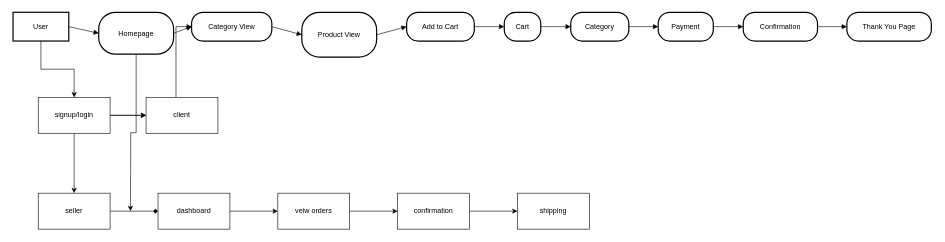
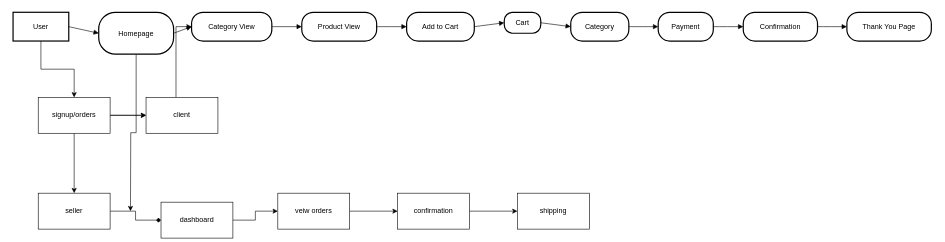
  <mxCell id="0" />
  <mxCell id="1" parent="0" />
  <mxCell id="2" value="" style="edgeStyle=orthogonalEdgeStyle;rounded=0;orthogonalLoop=1;jettySize=auto;html=1;" edge="1" parent="1" source="3" target="26"><mxGeometry relative="1" as="geometry" /></mxCell>
  <mxCell id="3" value="User" style="whiteSpace=wrap;strokeWidth=2;" parent="1" vertex="1"><mxGeometry x="20" y="20" width="93" height="48" as="geometry" /></mxCell>
  <mxCell id="4" value="" style="edgeStyle=orthogonalEdgeStyle;rounded=0;orthogonalLoop=1;jettySize=auto;html=1;" edge="1" parent="1" source="5"><mxGeometry relative="1" as="geometry"><mxPoint x="216" y="352" as="targetPoint" /></mxGeometry></mxCell>
  <mxCell id="5" value="Homepage" style="rounded=1;arcSize=40;strokeWidth=2" parent="1" vertex="1"><mxGeometry x="163" y="20" width="125" height="70" as="geometry" /></mxCell>
  <mxCell id="6" value="Category View" style="rounded=1;arcSize=40;strokeWidth=2" parent="1" vertex="1"><mxGeometry x="318" y="20" width="134" height="48" as="geometry" /></mxCell>
- <mxCell id="7" value="Product View" style="rounded=1;arcSize=40;strokeWidth=2" parent="1" vertex="1"><mxGeometry x="502" y="20" width="125" height="75" as="geometry" /></mxCell>
+ <mxCell id="7" value="Product View" style="rounded=1;arcSize=40;strokeWidth=2" parent="1" vertex="1"><mxGeometry x="502" y="20" width="125" height="48" as="geometry" /></mxCell>
  <mxCell id="8" value="Add to Cart" style="rounded=1;arcSize=40;strokeWidth=2" parent="1" vertex="1"><mxGeometry x="677" y="20" width="113" height="48" as="geometry" /></mxCell>
- <mxCell id="9" value="Cart" style="rounded=1;arcSize=40;strokeWidth=2" parent="1" vertex="1"><mxGeometry x="840" y="20" width="61" height="48" as="geometry" /></mxCell>
+ <mxCell id="9" value="Cart" style="rounded=1;arcSize=40;strokeWidth=2" parent="1" vertex="1"><mxGeometry x="840" y="20" width="61" height="35" as="geometry" /></mxCell>
  <mxCell id="10" value="Category" style="rounded=1;arcSize=40;strokeWidth=2" parent="1" vertex="1"><mxGeometry x="951" y="20" width="97" height="48" as="geometry" /></mxCell>
  <mxCell id="11" value="Payment" style="rounded=1;arcSize=40;strokeWidth=2" parent="1" vertex="1"><mxGeometry x="1097" y="20" width="92" height="48" as="geometry" /></mxCell>
  <mxCell id="12" value="Confirmation" style="rounded=1;arcSize=40;strokeWidth=2" parent="1" vertex="1"><mxGeometry x="1239" y="20" width="124" height="48" as="geometry" /></mxCell>
  <mxCell id="13" value="Thank You Page" style="rounded=1;arcSize=40;strokeWidth=2" parent="1" vertex="1"><mxGeometry x="1412" y="20" width="141" height="48" as="geometry" /></mxCell>
  <mxCell id="14" value="" style="curved=1;startArrow=none;endArrow=block;exitX=1;exitY=0.5;entryX=0;entryY=0.5;" parent="1" source="3" target="5" edge="1"><mxGeometry relative="1" as="geometry"><Array as="points" /></mxGeometry></mxCell>
  <mxCell id="15" value="" style="curved=1;startArrow=none;endArrow=block;exitX=1;exitY=0.5;entryX=0;entryY=0.5;" parent="1" source="5" target="6" edge="1"><mxGeometry relative="1" as="geometry"><Array as="points" /></mxGeometry></mxCell>
  <mxCell id="16" value="" style="curved=1;startArrow=none;endArrow=block;exitX=1;exitY=0.5;entryX=0;entryY=0.5;" parent="1" source="6" target="7" edge="1"><mxGeometry relative="1" as="geometry"><Array as="points" /></mxGeometry></mxCell>
  <mxCell id="17" value="" style="curved=1;startArrow=none;endArrow=block;exitX=1;exitY=0.5;entryX=0;entryY=0.5;" parent="1" source="7" target="8" edge="1"><mxGeometry relative="1" as="geometry"><Array as="points" /></mxGeometry></mxCell>
  <mxCell id="18" value="" style="curved=1;startArrow=none;endArrow=block;exitX=1;exitY=0.5;entryX=0;entryY=0.5;" parent="1" source="8" target="9" edge="1"><mxGeometry relative="1" as="geometry"><Array as="points" /></mxGeometry></mxCell>
  <mxCell id="19" value="" style="curved=1;startArrow=none;endArrow=block;exitX=0.99;exitY=0.5;entryX=0;entryY=0.5;" parent="1" source="9" target="10" edge="1"><mxGeometry relative="1" as="geometry"><Array as="points" /></mxGeometry></mxCell>
  <mxCell id="20" value="" style="curved=1;startArrow=none;endArrow=block;exitX=0.99;exitY=0.5;entryX=0;entryY=0.5;" parent="1" source="10" target="11" edge="1"><mxGeometry relative="1" as="geometry"><Array as="points" /></mxGeometry></mxCell>
  <mxCell id="21" value="" style="curved=1;startArrow=none;endArrow=block;exitX=1;exitY=0.5;entryX=0;entryY=0.5;" parent="1" source="11" target="12" edge="1"><mxGeometry relative="1" as="geometry"><Array as="points" /></mxGeometry></mxCell>
  <mxCell id="22" value="" style="curved=1;startArrow=none;endArrow=block;exitX=1;exitY=0.5;entryX=0;entryY=0.5;" parent="1" source="12" target="13" edge="1"><mxGeometry relative="1" as="geometry"><Array as="points" /></mxGeometry></mxCell>
  <mxCell id="23" value="" style="edgeStyle=orthogonalEdgeStyle;rounded=0;orthogonalLoop=1;jettySize=auto;html=1;" edge="1" parent="1" source="26" target="28"><mxGeometry relative="1" as="geometry" /></mxCell>
  <mxCell id="24" value="" style="edgeStyle=orthogonalEdgeStyle;rounded=0;orthogonalLoop=1;jettySize=auto;html=1;" edge="1" parent="1" source="26" target="28"><mxGeometry relative="1" as="geometry" /></mxCell>
  <mxCell id="25" value="" style="edgeStyle=orthogonalEdgeStyle;rounded=0;orthogonalLoop=1;jettySize=auto;html=1;" edge="1" parent="1" source="26" target="30"><mxGeometry relative="1" as="geometry" /></mxCell>
- <mxCell id="26" value="signup/login" style="rounded=0;whiteSpace=wrap;html=1;" vertex="1" parent="1"><mxGeometry x="62" y="162" width="120" height="60" as="geometry" /></mxCell>
+ <mxCell id="26" value="signup/orders" style="rounded=0;whiteSpace=wrap;html=1;" vertex="1" parent="1"><mxGeometry x="62" y="162" width="120" height="60" as="geometry" /></mxCell>
  <mxCell id="27" value="" style="edgeStyle=orthogonalEdgeStyle;rounded=0;orthogonalLoop=1;jettySize=auto;html=1;" edge="1" parent="1" source="28" target="6"><mxGeometry relative="1" as="geometry"><Array as="points"><mxPoint x="292" y="44" /></Array></mxGeometry></mxCell>
  <mxCell id="28" value="client" style="whiteSpace=wrap;html=1;rounded=0;" vertex="1" parent="1"><mxGeometry x="242" y="162" width="120" height="60" as="geometry" /></mxCell>
  <mxCell id="29" value="" style="edgeStyle=orthogonalEdgeStyle;rounded=0;orthogonalLoop=1;jettySize=auto;html=1;endArrow=diamond;" edge="1" parent="1" source="30" target="32"><mxGeometry relative="1" as="geometry" /></mxCell>
  <mxCell id="30" value="seller" style="whiteSpace=wrap;html=1;rounded=0;" vertex="1" parent="1"><mxGeometry x="62" y="322" width="120" height="60" as="geometry" /></mxCell>
  <mxCell id="31" value="" style="edgeStyle=orthogonalEdgeStyle;rounded=0;orthogonalLoop=1;jettySize=auto;html=1;" edge="1" parent="1" source="32" target="34"><mxGeometry relative="1" as="geometry" /></mxCell>
- <mxCell id="32" value="dashboard" style="whiteSpace=wrap;html=1;rounded=0;" vertex="1" parent="1"><mxGeometry x="262" y="322" width="120" height="60" as="geometry" /></mxCell>
+ <mxCell id="32" value="dashboard" style="whiteSpace=wrap;html=1;rounded=0;" vertex="1" parent="1"><mxGeometry x="267" y="337" width="120" height="60" as="geometry" /></mxCell>
  <mxCell id="33" value="" style="edgeStyle=orthogonalEdgeStyle;rounded=0;orthogonalLoop=1;jettySize=auto;html=1;" edge="1" parent="1" source="34" target="36"><mxGeometry relative="1" as="geometry" /></mxCell>
  <mxCell id="34" value="veiw orders" style="whiteSpace=wrap;html=1;rounded=0;" vertex="1" parent="1"><mxGeometry x="462" y="322" width="120" height="60" as="geometry" /></mxCell>
  <mxCell id="35" value="" style="edgeStyle=orthogonalEdgeStyle;rounded=0;orthogonalLoop=1;jettySize=auto;html=1;" edge="1" parent="1" source="36" target="37"><mxGeometry relative="1" as="geometry" /></mxCell>
  <mxCell id="36" value="confirmation" style="whiteSpace=wrap;html=1;rounded=0;" vertex="1" parent="1"><mxGeometry x="662" y="322" width="120" height="60" as="geometry" /></mxCell>
  <mxCell id="37" value="shipping" style="whiteSpace=wrap;html=1;rounded=0;" vertex="1" parent="1"><mxGeometry x="862" y="322" width="120" height="60" as="geometry" /></mxCell>
